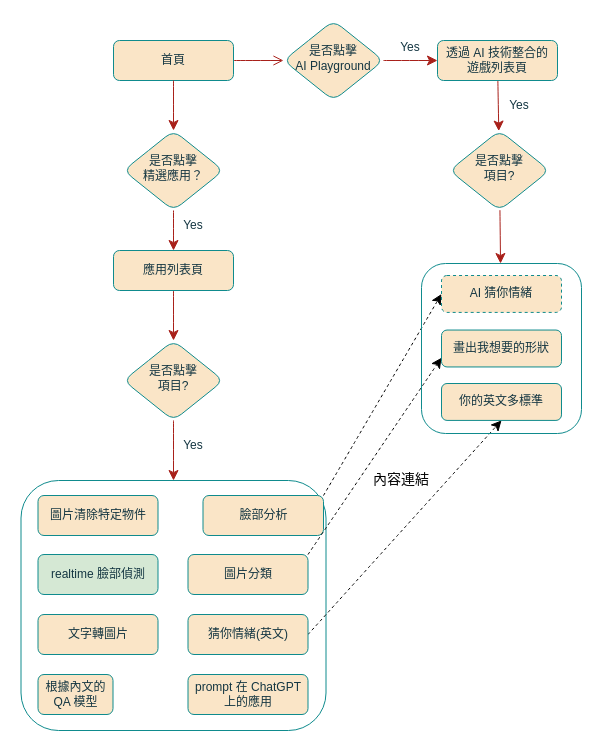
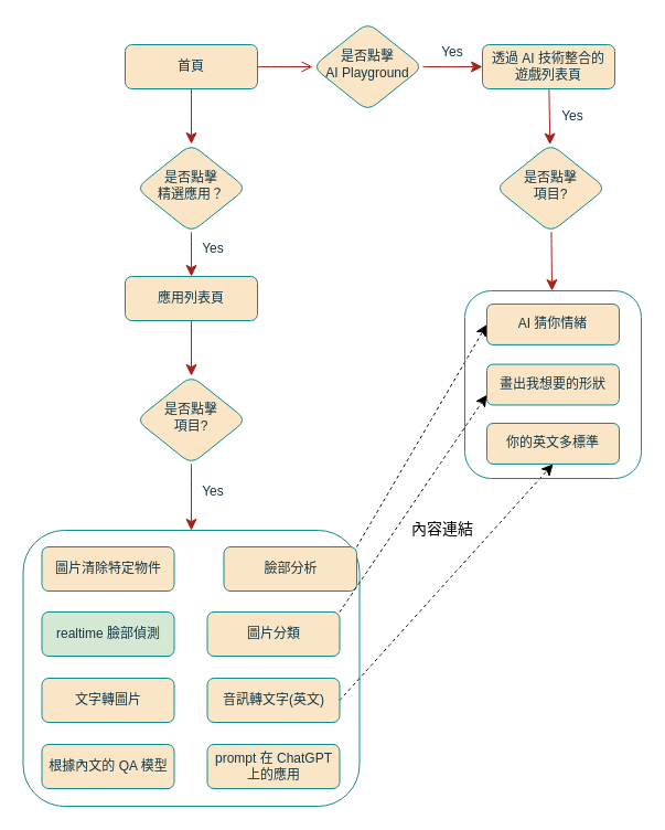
  <mxCell id="0" />
  <mxCell id="1" parent="0" />
  <mxCell id="2" value="" style="edgeStyle=none;curved=1;rounded=1;orthogonalLoop=1;jettySize=auto;html=1;fontSize=12;startSize=8;endSize=8;labelBackgroundColor=none;strokeColor=#A8201A;fontColor=default;endArrow=open;" parent="1" source="3" target="10" edge="1"><mxGeometry relative="1" as="geometry" /></mxCell>
  <mxCell id="3" value="首頁" style="rounded=1;whiteSpace=wrap;html=1;fontSize=12;glass=0;strokeWidth=1;shadow=0;labelBackgroundColor=none;fillColor=#FAE5C7;strokeColor=#0F8B8D;fontColor=#143642;" parent="1" vertex="1"><mxGeometry x="113" y="40" width="120" height="40" as="geometry" /></mxCell>
  <mxCell id="4" value="" style="edgeStyle=none;curved=1;rounded=1;orthogonalLoop=1;jettySize=auto;html=1;fontSize=12;startSize=8;endSize=8;labelBackgroundColor=none;strokeColor=#A8201A;fontColor=default;" parent="1" source="5" target="7" edge="1"><mxGeometry relative="1" as="geometry" /></mxCell>
  <mxCell id="5" value="是否點擊&lt;br&gt;精選應用？" style="rhombus;whiteSpace=wrap;html=1;shadow=0;fontFamily=Helvetica;fontSize=12;align=center;strokeWidth=1;spacing=6;spacingTop=-4;labelBackgroundColor=none;fillColor=#FAE5C7;strokeColor=#0F8B8D;fontColor=#143642;rounded=1;" parent="1" vertex="1"><mxGeometry x="123" y="130" width="100" height="80" as="geometry" /></mxCell>
  <mxCell id="6" value="" style="edgeStyle=none;curved=1;rounded=1;orthogonalLoop=1;jettySize=auto;html=1;fontSize=12;startSize=8;endSize=8;labelBackgroundColor=none;strokeColor=#A8201A;fontColor=default;" edge="1" parent="1" source="7" target="14"><mxGeometry relative="1" as="geometry" /></mxCell>
  <mxCell id="7" value="應用列表頁" style="rounded=1;whiteSpace=wrap;html=1;fontSize=12;glass=0;strokeWidth=1;shadow=0;labelBackgroundColor=none;fillColor=#FAE5C7;strokeColor=#0F8B8D;fontColor=#143642;" parent="1" vertex="1"><mxGeometry x="113" y="250" width="120" height="40" as="geometry" /></mxCell>
  <mxCell id="8" value="Yes" style="text;html=1;strokeColor=none;fillColor=none;align=center;verticalAlign=middle;whiteSpace=wrap;rounded=1;labelBackgroundColor=none;fontColor=#143642;" parent="1" vertex="1"><mxGeometry x="163" y="210" width="60" height="30" as="geometry" /></mxCell>
  <mxCell id="9" value="" style="edgeStyle=none;curved=1;rounded=1;orthogonalLoop=1;jettySize=auto;html=1;fontSize=12;startSize=8;endSize=8;labelBackgroundColor=none;strokeColor=#A8201A;fontColor=default;" parent="1" source="10" target="12" edge="1"><mxGeometry relative="1" as="geometry" /></mxCell>
  <mxCell id="10" value="是否點擊&lt;br&gt;AI Playground" style="rhombus;whiteSpace=wrap;html=1;shadow=0;fontFamily=Helvetica;fontSize=12;align=center;strokeWidth=1;spacing=6;spacingTop=-4;labelBackgroundColor=none;fillColor=#FAE5C7;strokeColor=#0F8B8D;fontColor=#143642;rounded=1;" parent="1" vertex="1"><mxGeometry x="283" y="20" width="100" height="80" as="geometry" /></mxCell>
  <mxCell id="11" value="" style="edgeStyle=none;curved=1;rounded=1;orthogonalLoop=1;jettySize=auto;html=1;fontSize=12;startSize=8;endSize=8;labelBackgroundColor=none;strokeColor=#A8201A;fontColor=default;" edge="1" parent="1" source="12" target="17"><mxGeometry relative="1" as="geometry" /></mxCell>
  <mxCell id="12" value="透過 AI 技術整合的&lt;br&gt;遊戲列表頁" style="rounded=1;whiteSpace=wrap;html=1;fontSize=12;glass=0;strokeWidth=1;shadow=0;labelBackgroundColor=none;fillColor=#FAE5C7;strokeColor=#0F8B8D;fontColor=#143642;" parent="1" vertex="1"><mxGeometry x="437" y="40" width="120" height="40" as="geometry" /></mxCell>
  <mxCell id="13" value="" style="edgeStyle=none;curved=1;rounded=1;orthogonalLoop=1;jettySize=auto;html=1;fontSize=12;startSize=8;endSize=8;entryX=0.5;entryY=0;entryDx=0;entryDy=0;labelBackgroundColor=none;strokeColor=#A8201A;fontColor=default;" edge="1" parent="1" source="14" target="19"><mxGeometry relative="1" as="geometry" /></mxCell>
  <mxCell id="14" value="是否點擊&lt;br&gt;項目?" style="rhombus;whiteSpace=wrap;html=1;shadow=0;fontFamily=Helvetica;fontSize=12;align=center;strokeWidth=1;spacing=6;spacingTop=-4;labelBackgroundColor=none;fillColor=#FAE5C7;strokeColor=#0F8B8D;fontColor=#143642;rounded=1;" vertex="1" parent="1"><mxGeometry x="123" y="340" width="100" height="80" as="geometry" /></mxCell>
  <mxCell id="15" value="Yes" style="text;html=1;strokeColor=none;fillColor=none;align=center;verticalAlign=middle;whiteSpace=wrap;rounded=1;labelBackgroundColor=none;fontColor=#143642;" vertex="1" parent="1"><mxGeometry x="163" y="430" width="60" height="30" as="geometry" /></mxCell>
  <mxCell id="16" value="" style="edgeStyle=none;curved=1;rounded=1;orthogonalLoop=1;jettySize=auto;html=1;fontSize=12;startSize=8;endSize=8;labelBackgroundColor=none;strokeColor=#A8201A;fontColor=default;" edge="1" parent="1" source="17" target="35"><mxGeometry relative="1" as="geometry" /></mxCell>
  <mxCell id="17" value="是否點擊&lt;br&gt;項目?" style="rhombus;whiteSpace=wrap;html=1;shadow=0;fontFamily=Helvetica;fontSize=12;align=center;strokeWidth=1;spacing=6;spacingTop=-4;labelBackgroundColor=none;fillColor=#FAE5C7;strokeColor=#0F8B8D;fontColor=#143642;rounded=1;" vertex="1" parent="1"><mxGeometry x="449" y="130" width="100" height="80" as="geometry" /></mxCell>
  <mxCell id="18" value="Yes" style="text;html=1;strokeColor=none;fillColor=none;align=center;verticalAlign=middle;whiteSpace=wrap;rounded=1;labelBackgroundColor=none;fontColor=#143642;" vertex="1" parent="1"><mxGeometry x="489" y="90" width="60" height="30" as="geometry" /></mxCell>
  <mxCell id="19" value="" style="rounded=1;whiteSpace=wrap;html=1;fontSize=16;fillColor=none;labelBackgroundColor=none;strokeColor=#0F8B8D;fontColor=#143642;" vertex="1" parent="1"><mxGeometry x="20.5" y="480" width="305" height="250" as="geometry" /></mxCell>
  <mxCell id="20" style="edgeStyle=none;curved=1;rounded=1;orthogonalLoop=1;jettySize=auto;html=1;entryX=0;entryY=0.5;entryDx=0;entryDy=0;fontSize=12;startSize=8;endSize=8;dashed=1;exitX=1;exitY=0;exitDx=0;exitDy=0;" edge="1" parent="1" source="21" target="37"><mxGeometry relative="1" as="geometry" /></mxCell>
  <mxCell id="21" value="臉部分析" style="rounded=1;whiteSpace=wrap;html=1;fontSize=12;glass=0;strokeWidth=1;shadow=0;labelBackgroundColor=none;fillColor=#FAE5C7;strokeColor=#0F8B8D;fontColor=#143642;" vertex="1" parent="1"><mxGeometry x="202.5" y="495" width="120.5" height="40" as="geometry" /></mxCell>
  <mxCell id="22" style="edgeStyle=none;curved=1;rounded=1;orthogonalLoop=1;jettySize=auto;html=1;entryX=0;entryY=0.75;entryDx=0;entryDy=0;fontSize=12;startSize=8;endSize=8;dashed=1;exitX=1;exitY=0;exitDx=0;exitDy=0;" edge="1" parent="1" source="23" target="36"><mxGeometry relative="1" as="geometry" /></mxCell>
  <mxCell id="23" value="圖片分類" style="rounded=1;whiteSpace=wrap;html=1;fontSize=12;glass=0;strokeWidth=1;shadow=0;labelBackgroundColor=none;fillColor=#FAE5C7;strokeColor=#0F8B8D;fontColor=#143642;" vertex="1" parent="1"><mxGeometry x="187.5" y="554" width="120" height="40" as="geometry" /></mxCell>
  <mxCell id="24" style="edgeStyle=none;curved=1;rounded=1;orthogonalLoop=1;jettySize=auto;html=1;entryX=0.5;entryY=1;entryDx=0;entryDy=0;fontSize=12;startSize=8;endSize=8;exitX=1;exitY=0.5;exitDx=0;exitDy=0;dashed=1;" edge="1" parent="1" source="25" target="38"><mxGeometry relative="1" as="geometry" /></mxCell>
- <mxCell id="25" value="猜你情緒(英文)" style="rounded=1;whiteSpace=wrap;html=1;fontSize=12;glass=0;strokeWidth=1;shadow=0;labelBackgroundColor=none;fillColor=#FAE5C7;strokeColor=#0F8B8D;fontColor=#143642;" vertex="1" parent="1"><mxGeometry x="187.5" y="614" width="120" height="40" as="geometry" /></mxCell>
+ <mxCell id="25" value="音訊轉文字(英文)" style="rounded=1;whiteSpace=wrap;html=1;fontSize=12;glass=0;strokeWidth=1;shadow=0;labelBackgroundColor=none;fillColor=#FAE5C7;strokeColor=#0F8B8D;fontColor=#143642;" vertex="1" parent="1"><mxGeometry x="187.5" y="614" width="120" height="40" as="geometry" /></mxCell>
  <mxCell id="26" value="圖片清除特定物件" style="rounded=1;whiteSpace=wrap;html=1;fontSize=12;glass=0;strokeWidth=1;shadow=0;labelBackgroundColor=none;fillColor=#FAE5C7;strokeColor=#0F8B8D;fontColor=#143642;" vertex="1" parent="1"><mxGeometry x="37.5" y="495" width="120" height="40" as="geometry" /></mxCell>
  <mxCell id="27" value="文字轉圖片" style="rounded=1;whiteSpace=wrap;html=1;fontSize=12;glass=0;strokeWidth=1;shadow=0;labelBackgroundColor=none;fillColor=#FAE5C7;strokeColor=#0F8B8D;fontColor=#143642;" vertex="1" parent="1"><mxGeometry x="37.5" y="614" width="120" height="40" as="geometry" /></mxCell>
  <mxCell id="28" value="realtime 臉部偵測" style="rounded=1;whiteSpace=wrap;html=1;fontSize=12;glass=0;strokeWidth=1;shadow=0;labelBackgroundColor=none;fillColor=#d5e8d4;strokeColor=#0F8B8D;fontColor=#143642;" vertex="1" parent="1"><mxGeometry x="37.5" y="554" width="120" height="40" as="geometry" /></mxCell>
- <mxCell id="29" value="根據內文的 QA 模型" style="rounded=1;whiteSpace=wrap;html=1;fontSize=12;glass=0;strokeWidth=1;shadow=0;labelBackgroundColor=none;fillColor=#FAE5C7;strokeColor=#0F8B8D;fontColor=#143642;" vertex="1" parent="1"><mxGeometry x="37.5" y="674" width="75" height="40" as="geometry" /></mxCell>
+ <mxCell id="29" value="根據內文的 QA 模型" style="rounded=1;whiteSpace=wrap;html=1;fontSize=12;glass=0;strokeWidth=1;shadow=0;labelBackgroundColor=none;fillColor=#FAE5C7;strokeColor=#0F8B8D;fontColor=#143642;" vertex="1" parent="1"><mxGeometry x="37.5" y="674" width="120" height="40" as="geometry" /></mxCell>
  <mxCell id="30" value="prompt 在 ChatGPT 上的應用" style="rounded=1;whiteSpace=wrap;html=1;fontSize=12;glass=0;strokeWidth=1;shadow=0;labelBackgroundColor=none;fillColor=#FAE5C7;strokeColor=#0F8B8D;fontColor=#143642;" vertex="1" parent="1"><mxGeometry x="187.5" y="674" width="120" height="40" as="geometry" /></mxCell>
  <mxCell id="31" value="&lt;font style=&quot;font-size: 14px;&quot;&gt;內容連結&lt;/font&gt;" style="text;strokeColor=none;fillColor=none;html=1;align=center;verticalAlign=middle;whiteSpace=wrap;rounded=0;fontSize=16;" vertex="1" parent="1"><mxGeometry x="367" y="463" width="68" height="30" as="geometry" /></mxCell>
  <mxCell id="32" value="" style="edgeStyle=none;curved=1;rounded=1;orthogonalLoop=1;jettySize=auto;html=1;fontSize=12;startSize=8;endSize=8;labelBackgroundColor=none;strokeColor=#A8201A;fontColor=default;exitX=0.5;exitY=1;exitDx=0;exitDy=0;" edge="1" parent="1" source="3" target="5"><mxGeometry relative="1" as="geometry"><mxPoint x="378" y="106" as="sourcePoint" /><mxPoint x="233" y="206" as="targetPoint" /></mxGeometry></mxCell>
  <mxCell id="33" value="Yes" style="text;html=1;strokeColor=none;fillColor=none;align=center;verticalAlign=middle;whiteSpace=wrap;rounded=1;labelBackgroundColor=none;fontColor=#143642;" vertex="1" parent="1"><mxGeometry x="380" y="32" width="60" height="30" as="geometry" /></mxCell>
  <mxCell id="34" value="" style="group" vertex="1" connectable="0" parent="1"><mxGeometry x="421" y="263" width="160" height="170" as="geometry" /></mxCell>
  <mxCell id="35" value="" style="rounded=1;whiteSpace=wrap;html=1;fontSize=16;fillColor=none;labelBackgroundColor=none;strokeColor=#0F8B8D;fontColor=#143642;" vertex="1" parent="34"><mxGeometry width="160" height="170" as="geometry" /></mxCell>
  <mxCell id="36" value="畫出我想要的形狀" style="rounded=1;whiteSpace=wrap;html=1;fontSize=12;glass=0;strokeWidth=1;shadow=0;labelBackgroundColor=none;fillColor=#FAE5C7;strokeColor=#0F8B8D;fontColor=#143642;" vertex="1" parent="34"><mxGeometry x="20" y="66.541" width="120" height="36.923" as="geometry" /></mxCell>
- <mxCell id="37" value="AI 猜你情緒" style="rounded=1;whiteSpace=wrap;html=1;fontSize=12;glass=0;strokeWidth=1;shadow=0;labelBackgroundColor=none;fillColor=#FAE5C7;strokeColor=#0F8B8D;fontColor=#143642;dashed=1;" vertex="1" parent="34"><mxGeometry x="20" y="11.995" width="120" height="36.923" as="geometry" /></mxCell>
+ <mxCell id="37" value="AI 猜你情緒" style="rounded=1;whiteSpace=wrap;html=1;fontSize=12;glass=0;strokeWidth=1;shadow=0;labelBackgroundColor=none;fillColor=#FAE5C7;strokeColor=#0F8B8D;fontColor=#143642;" vertex="1" parent="34"><mxGeometry x="20" y="11.995" width="120" height="36.923" as="geometry" /></mxCell>
  <mxCell id="38" value="你的英文多標準" style="rounded=1;whiteSpace=wrap;html=1;fontSize=12;glass=0;strokeWidth=1;shadow=0;labelBackgroundColor=none;fillColor=#FAE5C7;strokeColor=#0F8B8D;fontColor=#143642;" vertex="1" parent="34"><mxGeometry x="20" y="119.995" width="120" height="36.923" as="geometry" /></mxCell>
